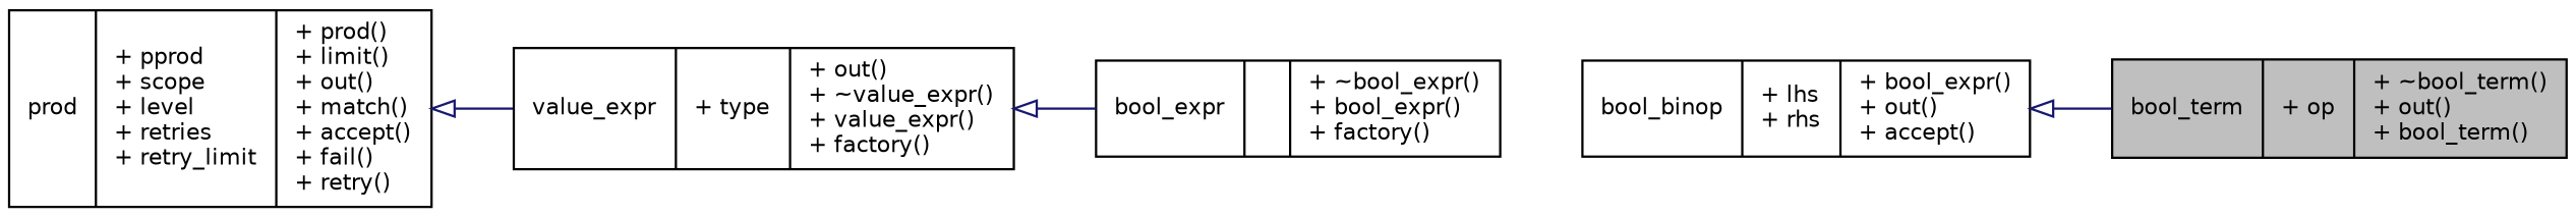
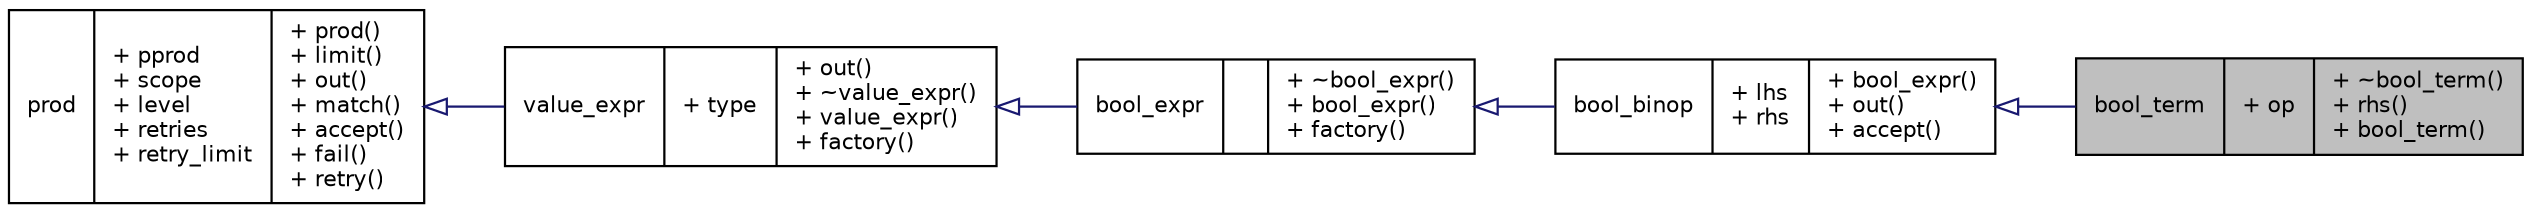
  digraph {
    rankdir=LR
    node [color=black fillcolor=white fontname=Helvetica fontsize=10 shape=record style=filled]
    edge [arrowtail=onormal color=midnightblue dir=back fontname=Helvetica fontsize=10 labelfontname=Helvetica labelfontsize=10 style=solid]
-   n1 [fillcolor=grey75 fontcolor=black height=0.2 label="{bool_term\n|+ op\l|+ ~bool_term()\l+ out()\l+ bool_term()\l}" width=0.4]
+   n1 [fillcolor=grey75 fontcolor=black height=0.2 label="{bool_term\n|+ op\l|+ ~bool_term()\l+ rhs()\l+ bool_term()\l}" width=0.4]
    n2 [height=0.2 label="{bool_binop\n|+ lhs\l+ rhs\l|+ bool_expr()\l+ out()\l+ accept()\l}" width=0.4]
    n3 [height=0.2 label="{bool_expr\n||+ ~bool_expr()\l+ bool_expr()\l+ factory()\l}" width=0.4]
    n4 [height=0.2 label="{value_expr\n|+ type\l|+ out()\l+ ~value_expr()\l+ value_expr()\l+ factory()\l}" width=0.4]
    n5 [height=0.2 label="{prod\n|+ pprod\l+ scope\l+ level\l+ retries\l+ retry_limit\l|+ prod()\l+ limit()\l+ out()\l+ match()\l+ accept()\l+ fail()\l+ retry()\l}" width=0.4]
    n2 -> n1
+   n3 -> n2
    n4 -> n3
    n5 -> n4
  }
